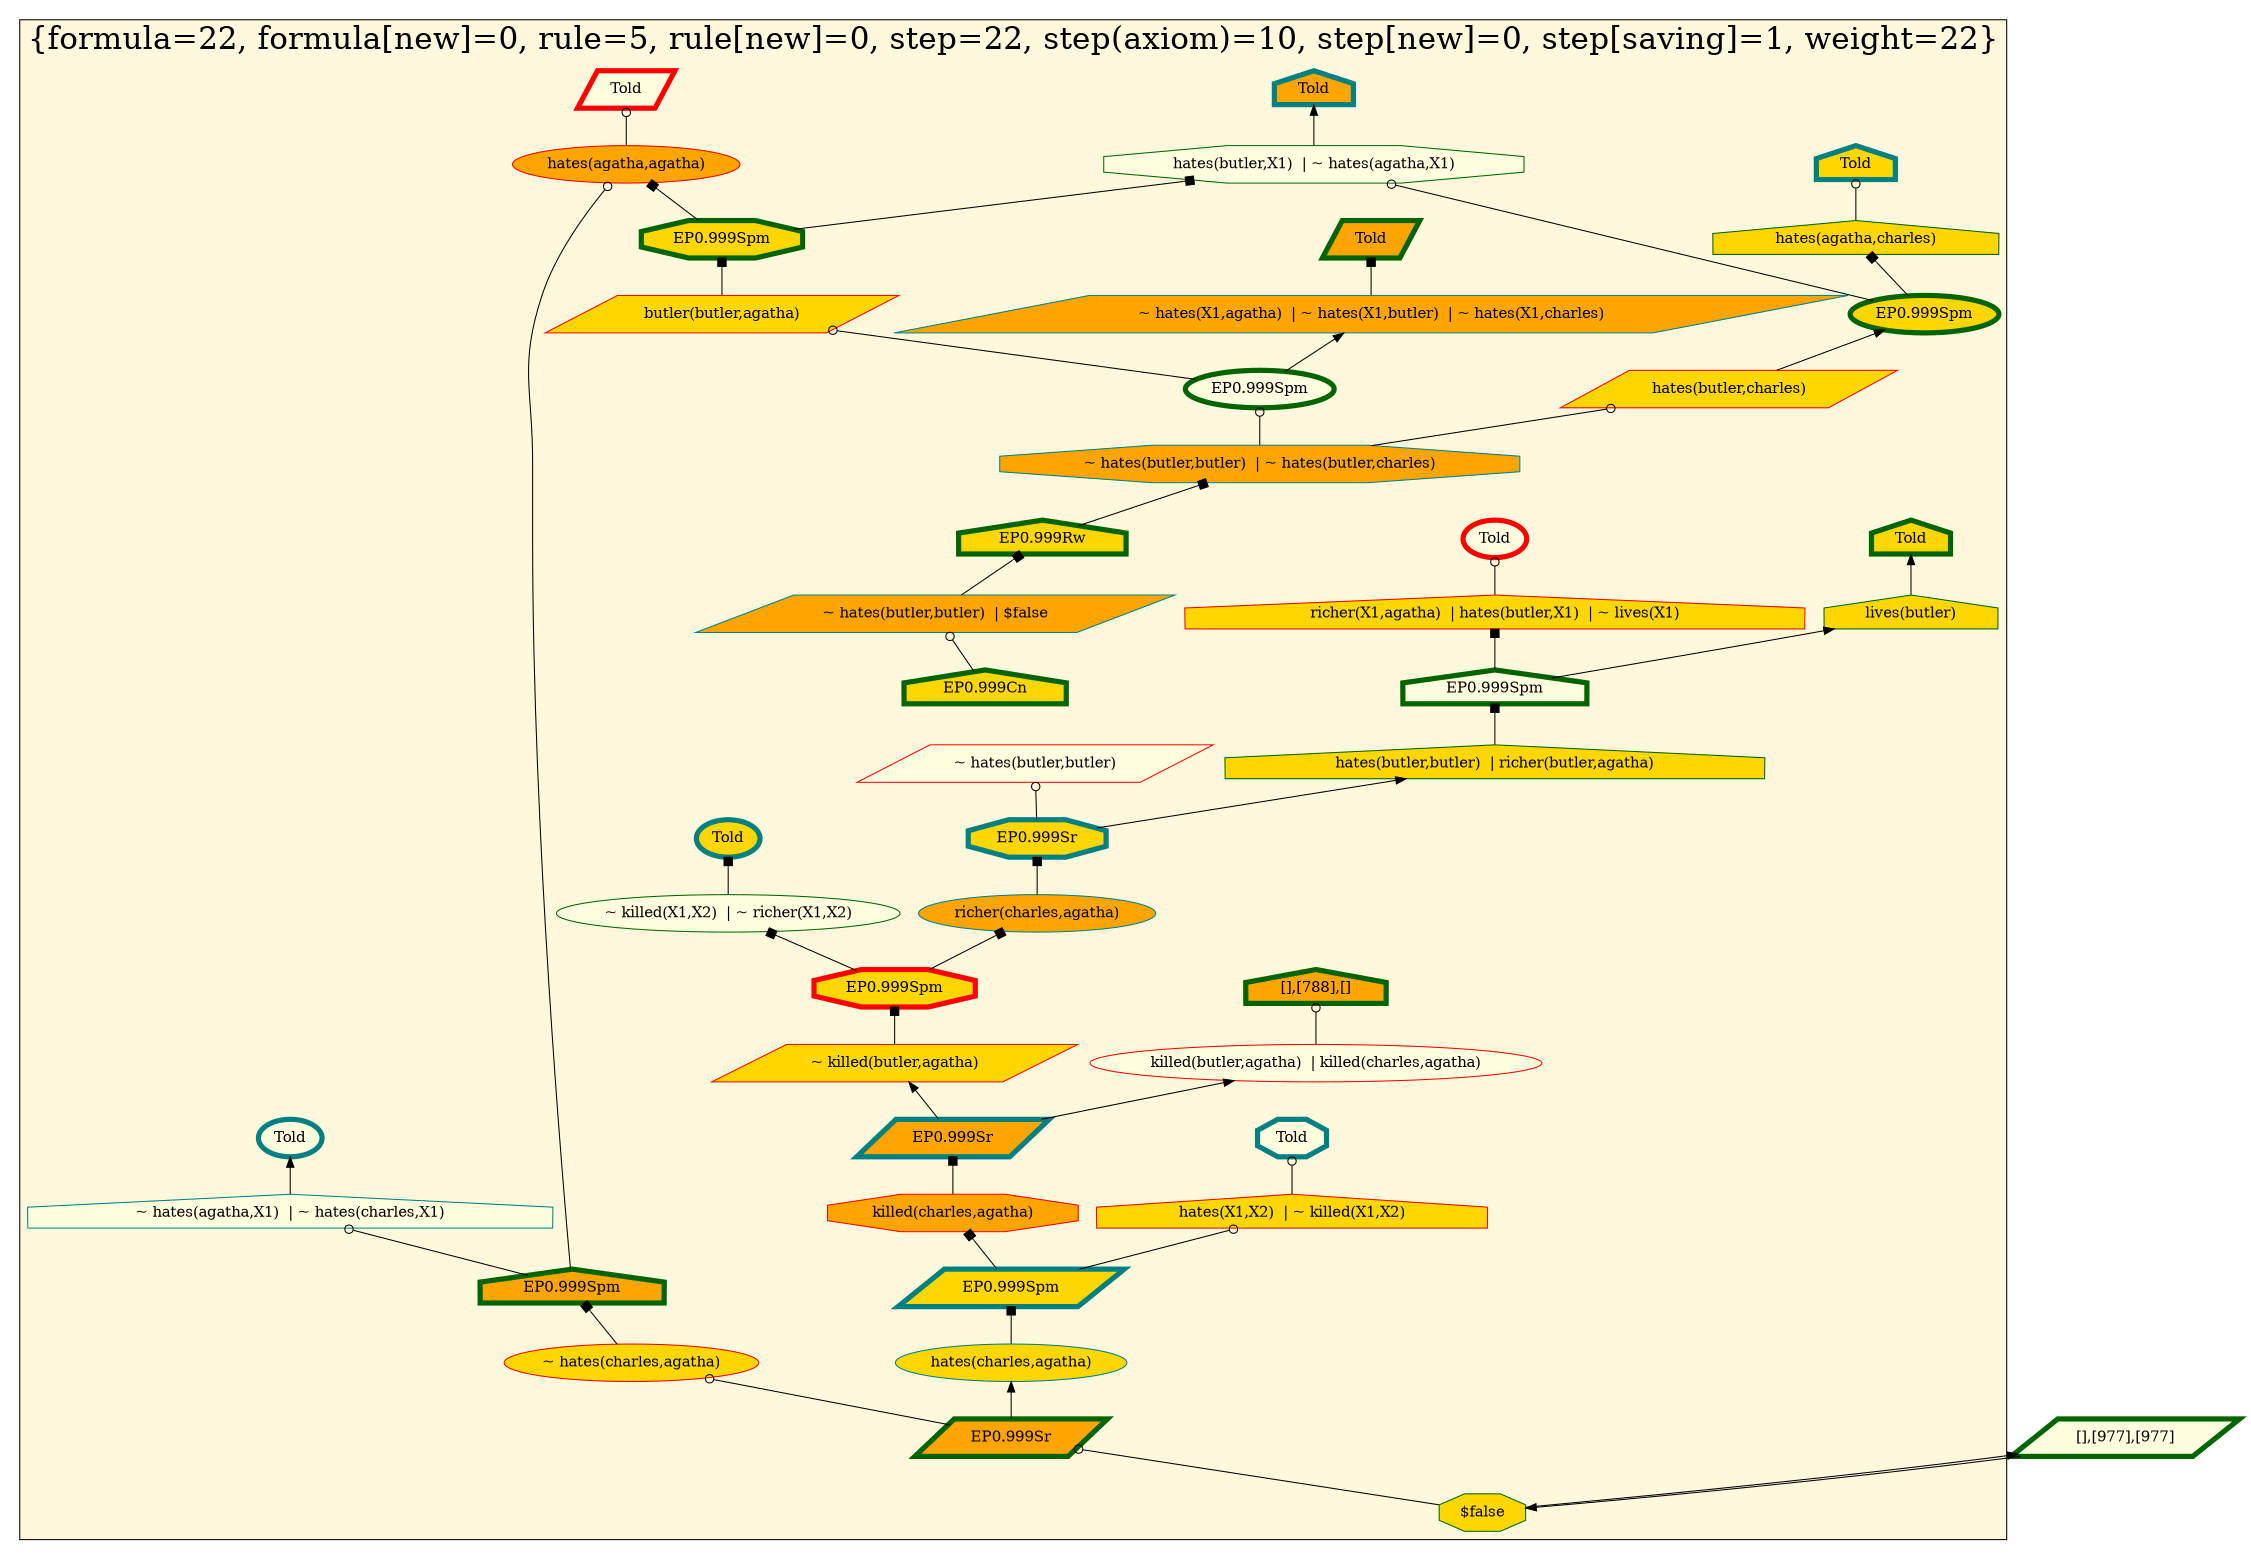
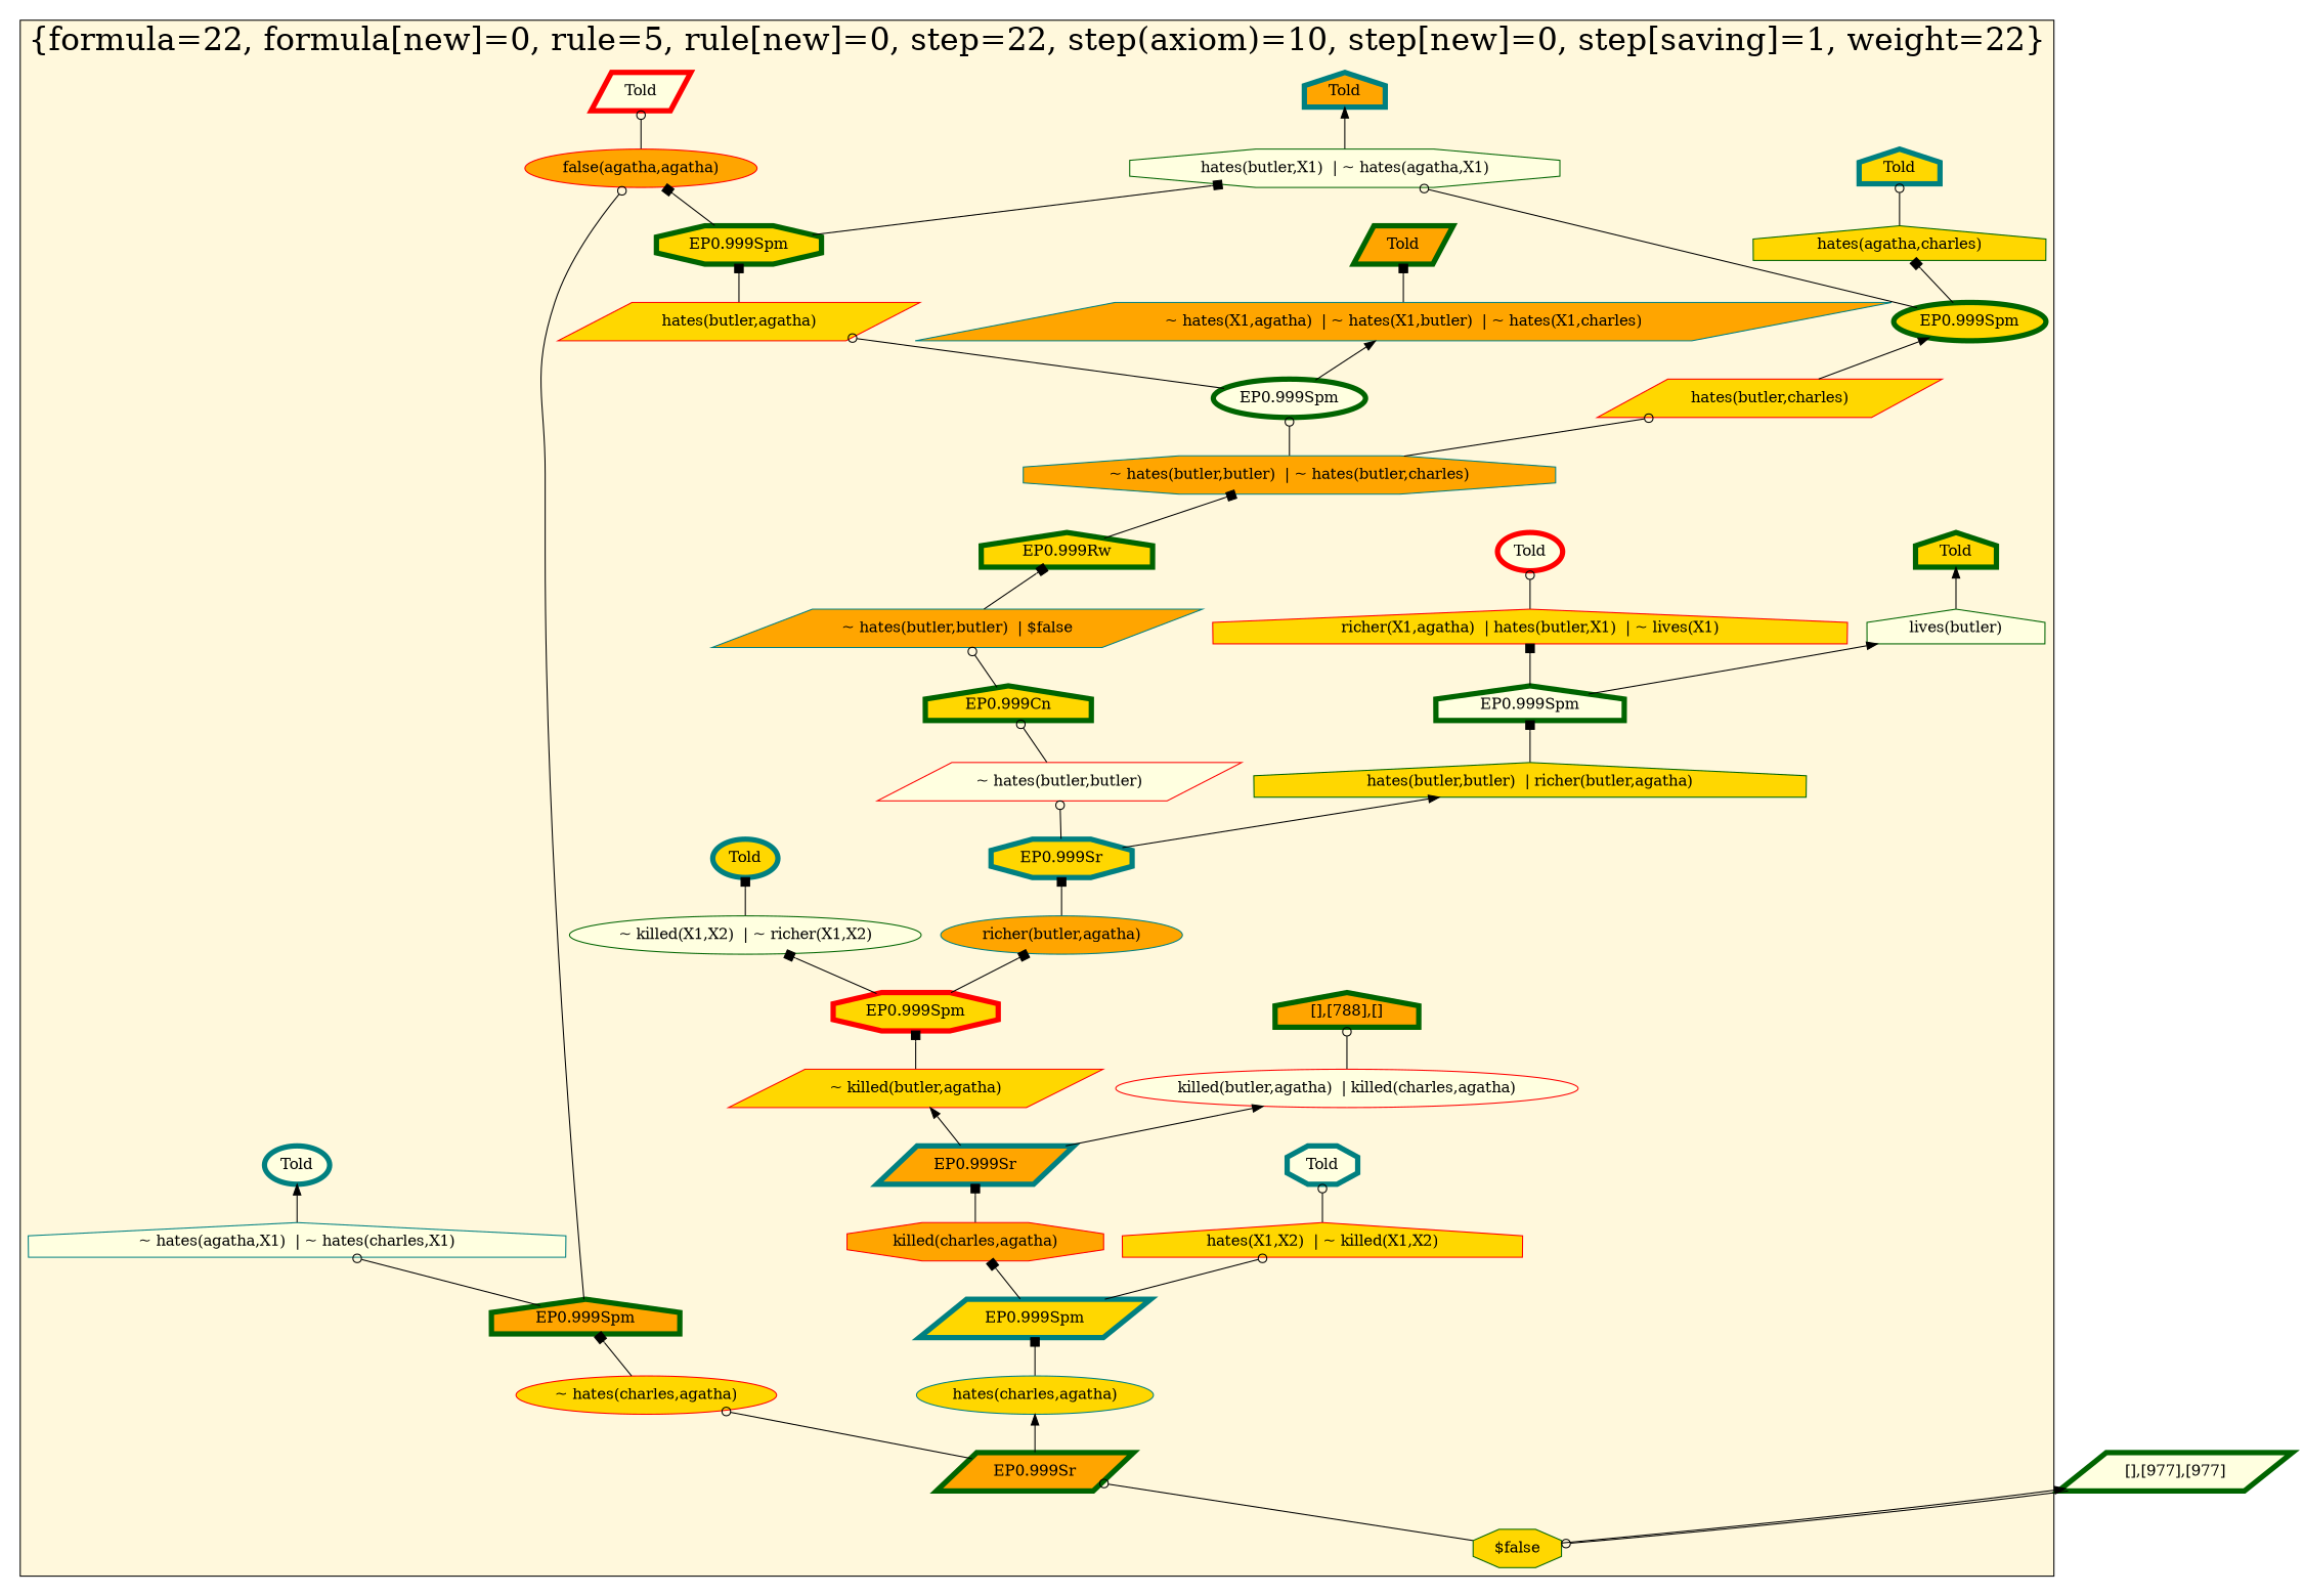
  digraph {
    rankdir=BT
    node [color=darkgreen fillcolor=gold shape=house style=filled penwidth=5]
    edge [arrowhead=box]
    n1 [color=red label="hates(butler,charles)" shape=parallelogram penwidth=""]
    n2 [fillcolor=lightyellow label="hates(butler,X1)  | ~ hates(agatha,X1)" shape=octagon penwidth=""]
    n3 [color=teal fillcolor=orange label="~ hates(X1,agatha)  | ~ hates(X1,butler)  | ~ hates(X1,charles)" shape=parallelogram penwidth=""]
    n4 [color=red fillcolor=orange label="killed(charles,agatha)" shape=octagon penwidth=""]
-   n5 [color=teal fillcolor=orange label="richer(charles,agatha)" shape=ellipse penwidth=""]
-   n6 [color=red label="butler(butler,agatha)" shape=parallelogram penwidth=""]
+   n5 [color=teal fillcolor=orange label="richer(butler,agatha)" shape=ellipse penwidth=""]
+   n6 [color=red label="hates(butler,agatha)" shape=parallelogram penwidth=""]
    n7 [color=red label="~ hates(charles,agatha)" shape=ellipse penwidth=""]
    n8 [color=red label="richer(X1,agatha)  | hates(butler,X1)  | ~ lives(X1)" penwidth=""]
    n9 [label="hates(butler,butler)  | richer(butler,agatha)" penwidth=""]
    n10 [color=teal fillcolor=orange label="~ hates(butler,butler)  | ~ hates(butler,charles)" shape=octagon penwidth=""]
    n11 [label="hates(agatha,charles)" penwidth=""]
    n12 [color=teal fillcolor=lightyellow label="~ hates(agatha,X1)  | ~ hates(charles,X1)" penwidth=""]
    n13 [color=teal fillcolor=orange label="~ hates(butler,butler)  | $false" shape=parallelogram penwidth=""]
    n14 [color=red label="hates(X1,X2)  | ~ killed(X1,X2)" penwidth=""]
    n15 [fillcolor=lightyellow label="~ killed(X1,X2)  | ~ richer(X1,X2)" shape=ellipse penwidth=""]
    n16 [color=red fillcolor=lightyellow label="killed(butler,agatha)  | killed(charles,agatha)" shape=ellipse penwidth=""]
-   n17 [color=red fillcolor=orange label="hates(agatha,agatha)" shape=ellipse penwidth=""]
+   n17 [color=red fillcolor=orange label="false(agatha,agatha)" shape=ellipse penwidth=""]
    n18 [label="$false" shape=octagon penwidth=""]
    n19 [color=teal label="hates(charles,agatha)" shape=ellipse penwidth=""]
    n20 [color=red fillcolor=lightyellow label="~ hates(butler,butler)" shape=parallelogram penwidth=""]
-   n21 [label="lives(butler)" penwidth=""]
+   n21 [fillcolor=lightyellow label="lives(butler)" penwidth=""]
    n22 [color=red label="~ killed(butler,agatha)" shape=parallelogram penwidth=""]
    n23 [color=teal fillcolor=orange label="EP0.999Sr" shape=parallelogram]
    n24 [label="EP0.999Rw"]
    n25 [color=teal fillcolor=orange label=Told]
    n26 [color=red fillcolor=lightyellow label=Told shape=ellipse]
    n27 [color=red label="EP0.999Spm" shape=octagon]
    n28 [label="EP0.999Spm" shape=octagon]
    n29 [fillcolor=lightyellow label="EP0.999Spm" shape=ellipse]
    n30 [color=teal fillcolor=lightyellow label=Told shape=ellipse]
    n31 [fillcolor=orange label=Told shape=parallelogram]
    n32 [color=teal label=Told]
    n33 [fillcolor=lightyellow label="EP0.999Spm"]
    n34 [color=teal fillcolor=lightyellow label=Told shape=octagon]
    n35 [color=teal label="EP0.999Sr" shape=octagon]
    n36 [fillcolor=orange label="[],[788],[]"]
    n37 [label="EP0.999Spm" shape=ellipse]
    n38 [fillcolor=orange label="EP0.999Spm"]
    n39 [color=teal label="EP0.999Spm" shape=parallelogram]
    n40 [fillcolor=orange label="EP0.999Sr" shape=parallelogram]
    n41 [color=teal label=Told shape=ellipse]
    n42 [color=red fillcolor=lightyellow label=Told shape=parallelogram]
    n43 [label="EP0.999Cn"]
    n44 [label=Told]
    n45 [fillcolor=lightyellow label="[],[977],[977]" shape=parallelogram]
    subgraph cluster_1 {
      fillcolor=cornsilk
      fontsize=30
      label="{formula=22, formula[new]=0, rule=5, rule[new]=0, step=22, step(axiom)=10, step[new]=0, step[saving]=1, weight=22}"
      labelloc=b
      style=filled
      n1
      n2
      n3
      n4
      n5
      n6
      n7
      n8
      n9
      n10
      n11
      n12
      n13
      n14
      n15
      n16
      n17
      n18
      n19
      n20
      n21
      n22
      n23
      n24
      n25
      n26
      n27
      n28
      n29
      n30
      n31
      n32
      n33
      n34
      n35
      n36
      n37
      n38
      n39
      n40
      n41
      n42
      n43
      n44
    }
    n1 -> n37 [arrowhead=normal]
    n2 -> n25 [arrowhead=normal]
    n3 -> n31
    n4 -> n23
    n5 -> n35
    n6 -> n28
    n7 -> n38
    n8 -> n26 [arrowhead=odot]
    n9 -> n33
    n10 -> n1 [arrowhead=odot]
    n10 -> n29 [arrowhead=odot]
    n11 -> n32 [arrowhead=odot]
    n12 -> n30 [arrowhead=normal]
    n13 -> n24
    n14 -> n34 [arrowhead=odot]
    n15 -> n41
    n16 -> n36 [arrowhead=odot]
    n17 -> n42 [arrowhead=odot]
    n18 -> n40 [arrowhead=odot]
    n18 -> n45 [arrowhead=normal]
    n19 -> n39
+   n20 -> n43 [arrowhead=odot]
    n21 -> n44 [arrowhead=normal]
    n22 -> n27
    n23 -> n16 [arrowhead=normal]
    n23 -> n22 [arrowhead=normal]
    n24 -> n10
    n27 -> n5
    n27 -> n15
    n28 -> n2
    n28 -> n17
    n29 -> n3 [arrowhead=normal]
    n29 -> n6 [arrowhead=odot]
    n33 -> n8
    n33 -> n21 [arrowhead=normal]
    n35 -> n9 [arrowhead=normal]
    n35 -> n20 [arrowhead=odot]
    n37 -> n2 [arrowhead=odot]
    n37 -> n11
    n38 -> n12 [arrowhead=odot]
    n38 -> n17 [arrowhead=odot]
    n39 -> n4
    n39 -> n14 [arrowhead=odot]
    n40 -> n7 [arrowhead=odot]
    n40 -> n19 [arrowhead=normal]
    n43 -> n13 [arrowhead=odot]
-   n45 -> n18 [arrowhead=normal]
+   n45 -> n18 [arrowhead=odot]
  }
